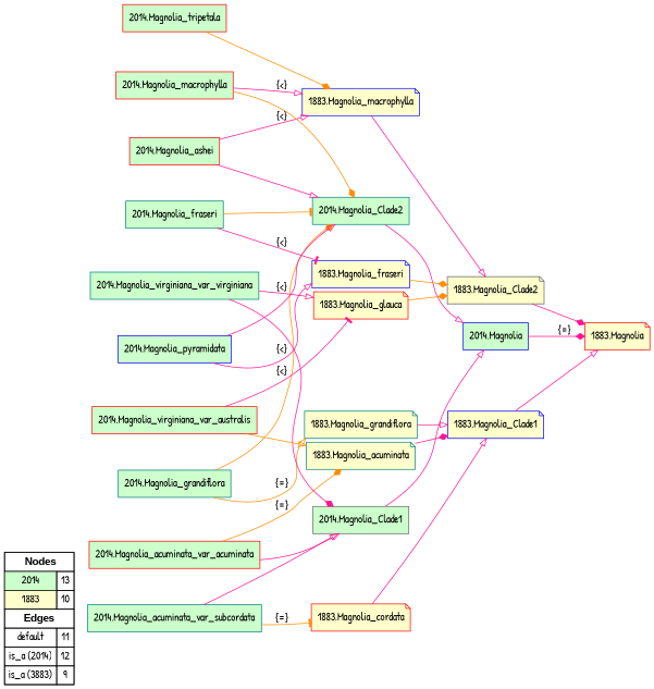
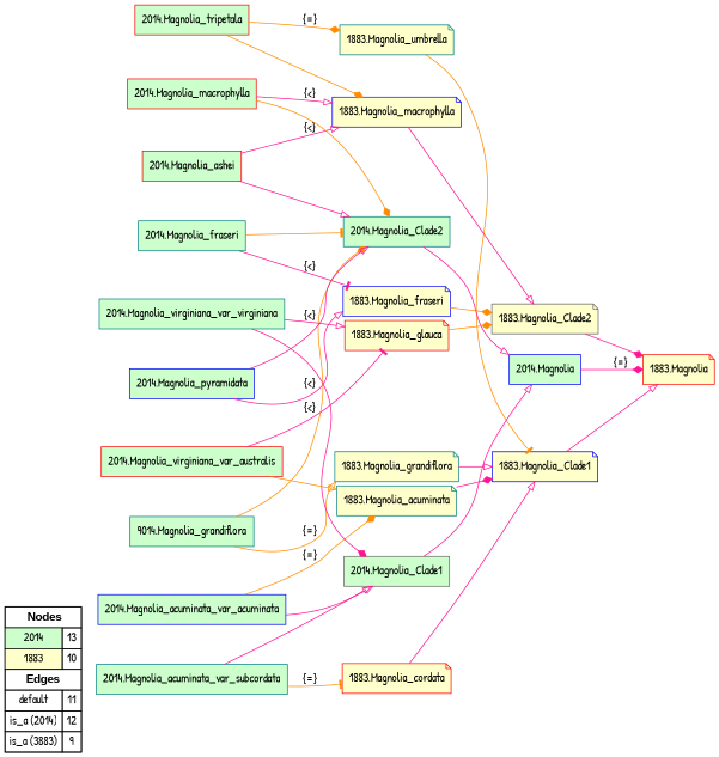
  digraph {
    fontname="Patrick Hand"
    rankdir=LR
    node [fillcolor="#CCFFCC" fontname="Patrick Hand" shape=box style=filled color=teal]
    edge [arrowhead=onormal color=deeppink constraint=true dir=forward fontname="Patrick Hand" penwidth=1 style=bold]
    n1 [fillcolor=white label=<   <TABLE BORDER="0" CELLBORDER="1" CELLSPACING="0" CELLPADDING="4">  <TR> <TD COLSPAN="2"><font face="Arial Black"> Nodes</font></TD> </TR>  <TR>   <TD bgcolor="#CCFFCC" fontname="helvetica">2014</TD>   <TD>13</TD>   </TR>  <TR>   <TD bgcolor="#FFFFCC" fontname="helvetica">1883</TD>   <TD>10</TD>   </TR>  <TR> <TD COLSPAN="2"><font face = "Arial Black"> Edges </font></TD> </TR>  <TR>   <TD><font color ="#000000">default</font></TD><TD>11</TD> </TR> <TR>   <TD><font color ="#000000">is_a (2014)</font></TD><TD>12</TD> </TR> <TR>   <TD><font color ="#000000">is_a (3883)</font></TD><TD>9</TD> </TR> </TABLE>   > margin=0 color=""]
    "2014.Magnolia_tripetala" [color=red]
+   "1883.Magnolia_umbrella" [fillcolor="#FFFFCC" shape=note]
    "1883.Magnolia_macrophylla" [color=blue fillcolor="#FFFFCC" shape=note]
    "2014.Magnolia" [color=blue]
    "2014.Magnolia_Clade2"
    "1883.Magnolia_Clade1" [color=blue fillcolor="#FFFFCC" shape=note]
    "1883.Magnolia" [color=red fillcolor="#FFFFCC" shape=note]
    "2014.Magnolia_Clade1" [color=gray40]
    "2014.Magnolia_fraseri"
    "1883.Magnolia_fraseri" [color=blue fillcolor="#FFFFCC" shape=note]
    "1883.Magnolia_Clade2" [color=gray40 fillcolor="#FFFFCC" shape=note]
    "2014.Magnolia_acuminata_var_subcordata"
    "1883.Magnolia_cordata" [color=red fillcolor="#FFFFCC" shape=note]
    "2014.Magnolia_ashei" [color=red]
-   "2014.Magnolia_grandiflora"
+   "2014.Magnolia_grandiflora" [label="9014.Magnolia_grandiflora"]
    "1883.Magnolia_grandiflora" [fillcolor="#FFFFCC" shape=note]
-   "2014.Magnolia_acuminata_var_acuminata" [color=red]
+   "2014.Magnolia_acuminata_var_acuminata" [color=blue]
    "1883.Magnolia_acuminata" [fillcolor="#FFFFCC" shape=note]
    "2014.Magnolia_virginiana_var_virginiana"
    "1883.Magnolia_glauca" [color=red fillcolor="#FFFFCC" shape=note]
    "2014.Magnolia_macrophylla" [color=red]
    "2014.Magnolia_virginiana_var_australis" [color=red]
    "2014.Magnolia_pyramidata" [color=blue]
    subgraph sub_1 {
      rank=source
      n1
    }
+   "2014.Magnolia_tripetala" -> "1883.Magnolia_umbrella" [arrowhead=diamond color=darkorange label="{=}"]
    "2014.Magnolia_tripetala" -> "1883.Magnolia_macrophylla" [arrowhead=diamond color=darkorange style=solid]
+   "1883.Magnolia_umbrella" -> "1883.Magnolia_Clade1" [arrowhead=tee color=darkorange style=solid]
    "1883.Magnolia_macrophylla" -> "1883.Magnolia_Clade2"
    "2014.Magnolia" -> "1883.Magnolia" [arrowhead=diamond label="{=}" style=solid]
    "2014.Magnolia_Clade2" -> "2014.Magnolia"
    "1883.Magnolia_Clade1" -> "1883.Magnolia" [style=solid]
    "2014.Magnolia_Clade1" -> "2014.Magnolia" [style=solid]
    "2014.Magnolia_fraseri" -> "2014.Magnolia_Clade2" [arrowhead=tee color=darkorange style=solid]
    "2014.Magnolia_fraseri" -> "1883.Magnolia_fraseri" [arrowhead=tee label="{<}"]
    "1883.Magnolia_fraseri" -> "1883.Magnolia_Clade2" [arrowhead=diamond color=darkorange]
    "1883.Magnolia_Clade2" -> "1883.Magnolia" [arrowhead=diamond style=solid]
    "2014.Magnolia_acuminata_var_subcordata" -> "2014.Magnolia_Clade1"
    "2014.Magnolia_acuminata_var_subcordata" -> "1883.Magnolia_cordata" [arrowhead=tee color=darkorange label="{=}"]
    "1883.Magnolia_cordata" -> "1883.Magnolia_Clade1"
    "2014.Magnolia_ashei" -> "1883.Magnolia_macrophylla" [label="{<}" style=solid]
    "2014.Magnolia_ashei" -> "2014.Magnolia_Clade2"
    "2014.Magnolia_grandiflora" -> "2014.Magnolia_Clade2" [arrowhead=diamond color=darkorange style=solid]
    "2014.Magnolia_grandiflora" -> "1883.Magnolia_grandiflora" [color=darkorange label="{=}"]
    "1883.Magnolia_grandiflora" -> "1883.Magnolia_Clade1"
    "2014.Magnolia_acuminata_var_acuminata" -> "2014.Magnolia_Clade1" [style=solid]
    "2014.Magnolia_acuminata_var_acuminata" -> "1883.Magnolia_acuminata" [arrowhead=diamond color=darkorange label="{=}"]
    "1883.Magnolia_acuminata" -> "1883.Magnolia_Clade1" [arrowhead=diamond]
    "2014.Magnolia_virginiana_var_virginiana" -> "2014.Magnolia_Clade1" [arrowhead=diamond]
    "2014.Magnolia_virginiana_var_virginiana" -> "1883.Magnolia_glauca" [label="{<}" style=solid]
    "1883.Magnolia_glauca" -> "1883.Magnolia_Clade2" [arrowhead=diamond color=darkorange style=solid]
    "2014.Magnolia_macrophylla" -> "1883.Magnolia_macrophylla" [label="{<}" style=solid]
    "2014.Magnolia_macrophylla" -> "2014.Magnolia_Clade2" [arrowhead=diamond color=darkorange]
    "2014.Magnolia_virginiana_var_australis" -> "1883.Magnolia_acuminata" [color=darkorange style=solid]
    "2014.Magnolia_virginiana_var_australis" -> "1883.Magnolia_glauca" [arrowhead=tee label="{<}"]
    "2014.Magnolia_pyramidata" -> "2014.Magnolia_Clade2"
    "2014.Magnolia_pyramidata" -> "1883.Magnolia_fraseri" [label="{<}" style=solid]
  }
